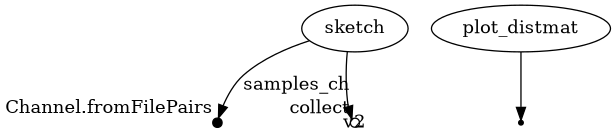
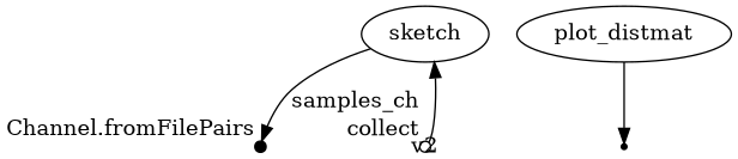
  digraph {
    v0 [fixedsize=true shape=point width=0.1 xlabel="Channel.fromFilePairs"]
    n2 [label=sketch]
    v2 [fixedsize=true shape=circle width=0.1 xlabel=collect]
    n4 [label=plot_distmat]
    v5 [shape=point]
    n2 -> v0 [label=samples_ch]
-   n2 -> v2
+   v2 -> n2
    n4 -> v5
  }
